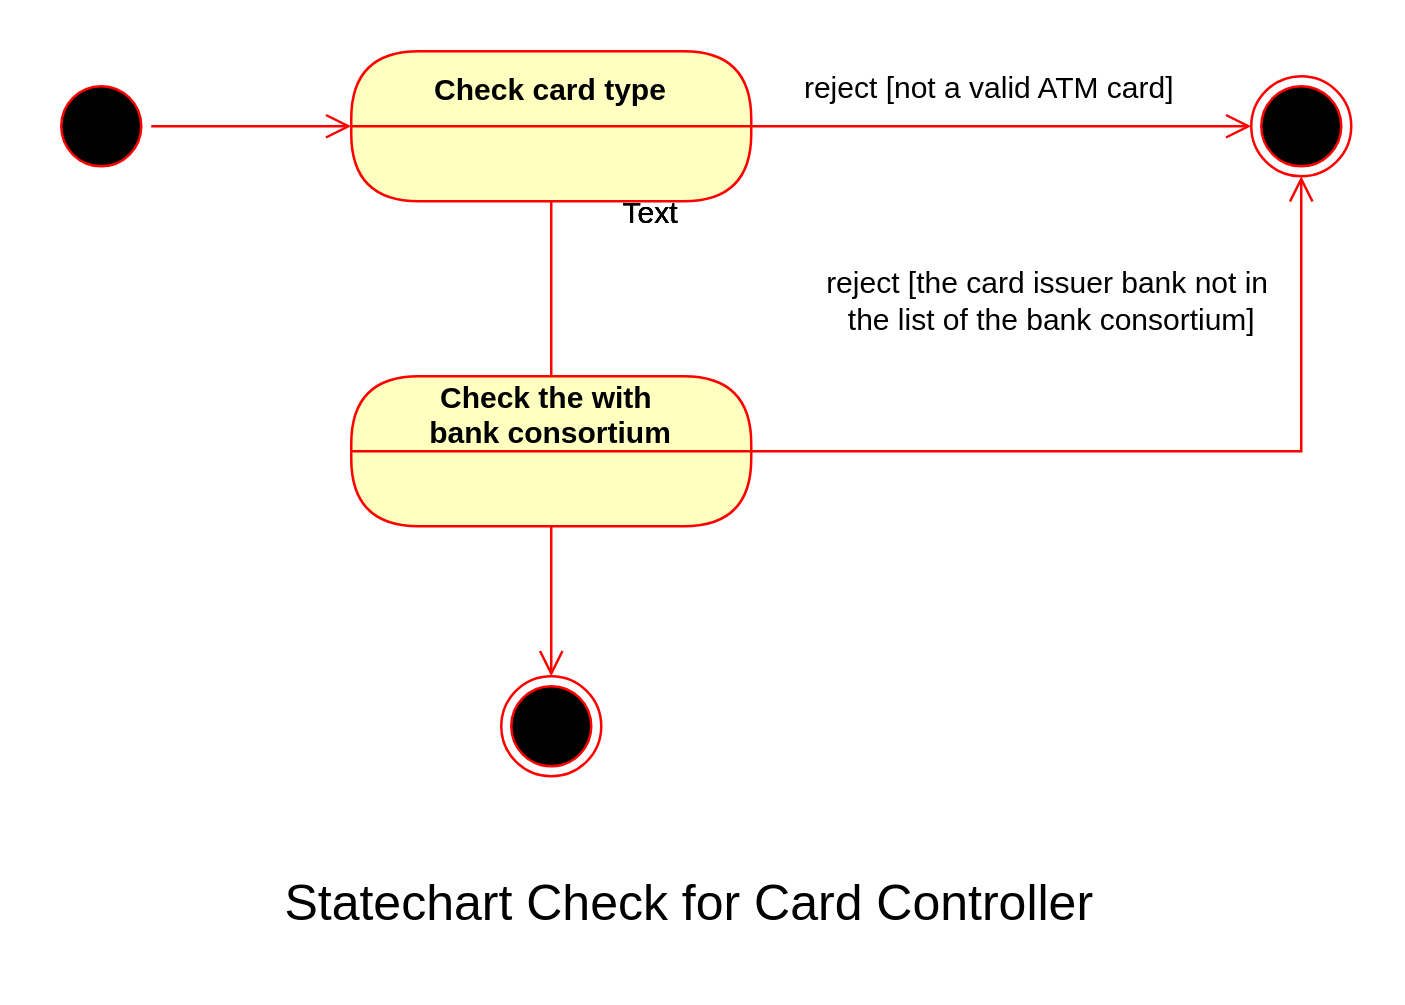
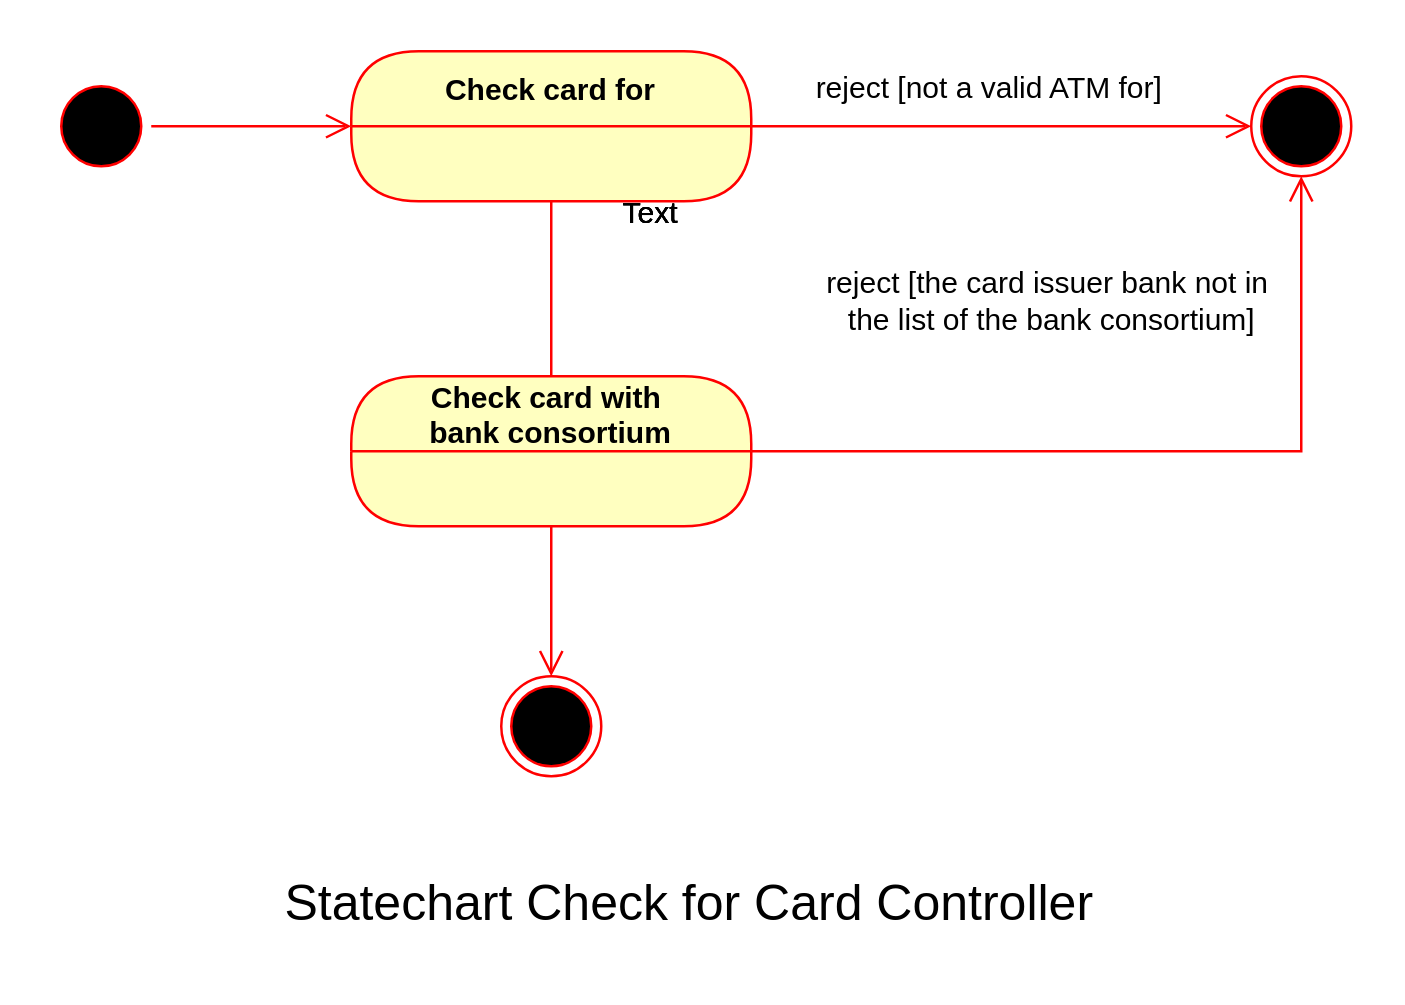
  <mxCell id="0" />
  <mxCell id="1" parent="0" />
- <mxCell id="2" value="Check card type" style="swimlane;fontStyle=1;align=center;verticalAlign=middle;childLayout=stackLayout;horizontal=1;startSize=30;horizontalStack=0;resizeParent=0;resizeLast=1;container=0;fontColor=#000000;collapsible=0;rounded=1;arcSize=30;strokeColor=#ff0000;fillColor=#ffffc0;swimlaneFillColor=#ffffc0;dropTarget=0;" vertex="1" parent="1"><mxGeometry x="140" y="20" width="160" height="60" as="geometry" /></mxCell>
+ <mxCell id="2" value="Check card for" style="swimlane;fontStyle=1;align=center;verticalAlign=middle;childLayout=stackLayout;horizontal=1;startSize=30;horizontalStack=0;resizeParent=0;resizeLast=1;container=0;fontColor=#000000;collapsible=0;rounded=1;arcSize=30;strokeColor=#ff0000;fillColor=#ffffc0;swimlaneFillColor=#ffffc0;dropTarget=0;" vertex="1" parent="1"><mxGeometry x="140" y="20" width="160" height="60" as="geometry" /></mxCell>
  <mxCell id="3" value="" style="edgeStyle=orthogonalEdgeStyle;html=1;verticalAlign=bottom;endArrow=open;endSize=8;strokeColor=#ff0000;rounded=0;exitX=1;exitY=0;exitDx=0;exitDy=0;entryX=0;entryY=0.5;entryDx=0;entryDy=0;" edge="1" parent="1" target="6"><mxGeometry relative="1" as="geometry"><mxPoint x="235" y="150" as="targetPoint" /><mxPoint x="300" y="50" as="sourcePoint" /><Array as="points"><mxPoint x="350" y="50" /><mxPoint x="350" y="50" /></Array></mxGeometry></mxCell>
  <mxCell id="4" value="" style="ellipse;html=1;shape=startState;fillColor=#000000;strokeColor=#ff0000;" vertex="1" parent="1"><mxGeometry x="20" y="30" width="40" height="40" as="geometry" /></mxCell>
  <mxCell id="5" value="" style="edgeStyle=orthogonalEdgeStyle;html=1;verticalAlign=bottom;endArrow=open;endSize=8;strokeColor=#ff0000;rounded=0;entryX=0;entryY=0;entryDx=0;entryDy=0;" edge="1" parent="1" source="4"><mxGeometry relative="1" as="geometry"><mxPoint x="140" y="50" as="targetPoint" /><Array as="points"><mxPoint x="140" y="50" /><mxPoint x="140" y="50" /></Array></mxGeometry></mxCell>
  <mxCell id="6" value="" style="ellipse;html=1;shape=endState;fillColor=#000000;strokeColor=#ff0000;" vertex="1" parent="1"><mxGeometry x="500" y="30" width="40" height="40" as="geometry" /></mxCell>
- <mxCell id="7" value="Check the with &#10;bank consortium" style="swimlane;fontStyle=1;align=center;verticalAlign=middle;childLayout=stackLayout;horizontal=1;startSize=30;horizontalStack=0;resizeParent=0;resizeLast=1;container=0;fontColor=#000000;collapsible=0;rounded=1;arcSize=30;strokeColor=#ff0000;fillColor=#ffffc0;swimlaneFillColor=#ffffc0;dropTarget=0;" vertex="1" parent="1"><mxGeometry x="140" y="150" width="160" height="60" as="geometry" /></mxCell>
+ <mxCell id="7" value="Check card with &#10;bank consortium" style="swimlane;fontStyle=1;align=center;verticalAlign=middle;childLayout=stackLayout;horizontal=1;startSize=30;horizontalStack=0;resizeParent=0;resizeLast=1;container=0;fontColor=#000000;collapsible=0;rounded=1;arcSize=30;strokeColor=#ff0000;fillColor=#ffffc0;swimlaneFillColor=#ffffc0;dropTarget=0;" vertex="1" parent="1"><mxGeometry x="140" y="150" width="160" height="60" as="geometry" /></mxCell>
  <mxCell id="8" value="" style="edgeStyle=orthogonalEdgeStyle;html=1;verticalAlign=bottom;endArrow=open;endSize=8;strokeColor=#ff0000;rounded=0;exitX=1;exitY=0.5;exitDx=0;exitDy=0;entryX=0.5;entryY=1;entryDx=0;entryDy=0;" edge="1" parent="1" source="7" target="6"><mxGeometry relative="1" as="geometry"><mxPoint x="560" y="50" as="targetPoint" /><mxPoint x="360" y="50" as="sourcePoint" /><Array as="points"><mxPoint x="520" y="180" /></Array></mxGeometry></mxCell>
  <mxCell id="9" value="" style="ellipse;html=1;shape=endState;fillColor=#000000;strokeColor=#ff0000;" vertex="1" parent="1"><mxGeometry x="200" y="270" width="40" height="40" as="geometry" /></mxCell>
  <mxCell id="10" value="" style="edgeStyle=orthogonalEdgeStyle;html=1;verticalAlign=bottom;endArrow=open;endSize=8;strokeColor=#ff0000;rounded=0;exitX=0.5;exitY=1;exitDx=0;exitDy=0;entryX=0.5;entryY=0;entryDx=0;entryDy=0;" edge="1" parent="1" source="7" target="9"><mxGeometry relative="1" as="geometry"><mxPoint x="420" y="250" as="targetPoint" /><mxPoint x="350" y="290" as="sourcePoint" /><Array as="points"><mxPoint x="220" y="240" /><mxPoint x="220" y="240" /></Array></mxGeometry></mxCell>
  <mxCell id="11" value="" style="edgeStyle=orthogonalEdgeStyle;html=1;verticalAlign=bottom;endArrow=none;endSize=8;strokeColor=#ff0000;rounded=0;entryX=0.5;entryY=0;entryDx=0;entryDy=0;exitX=0.5;exitY=1;exitDx=0;exitDy=0;" edge="1" parent="1" source="2" target="7"><mxGeometry relative="1" as="geometry"><mxPoint x="190" y="50" as="targetPoint" /><mxPoint x="110" y="50" as="sourcePoint" /><Array as="points" /></mxGeometry></mxCell>
- <mxCell id="12" value="reject [not a valid ATM card]" style="text;html=1;align=center;verticalAlign=middle;resizable=0;points=[];autosize=1;strokeColor=none;fillColor=none;" vertex="1" parent="1"><mxGeometry x="310" y="20" width="170" height="30" as="geometry" /></mxCell>
+ <mxCell id="12" value="reject [not a valid ATM for]" style="text;html=1;align=center;verticalAlign=middle;resizable=0;points=[];autosize=1;strokeColor=none;fillColor=none;" vertex="1" parent="1"><mxGeometry x="310" y="20" width="170" height="30" as="geometry" /></mxCell>
  <mxCell id="13" value="&lt;span style=&quot;color: rgb(0, 0, 0); background-color: rgb(255, 255, 255);&quot;&gt;reject [the card issuer bank not in&amp;nbsp;&lt;/span&gt;&lt;div&gt;&lt;span style=&quot;color: light-dark(rgb(0, 0, 0), rgb(237, 237, 237)); background-color: rgb(255, 255, 255);&quot;&gt;the list of the bank consortium]&lt;/span&gt;&lt;/div&gt;" style="text;html=1;align=center;verticalAlign=middle;resizable=0;points=[];autosize=1;strokeColor=none;fillColor=none;" vertex="1" parent="1"><mxGeometry x="320" y="100" width="200" height="40" as="geometry" /></mxCell>
  <mxCell id="14" value="Text" style="text;html=1;align=center;verticalAlign=middle;whiteSpace=wrap;rounded=0;" vertex="1" parent="1"><mxGeometry x="230" y="70" width="60" height="30" as="geometry" /></mxCell>
  <mxCell id="15" value="Text" style="text;html=1;align=center;verticalAlign=middle;whiteSpace=wrap;rounded=0;" vertex="1" parent="1"><mxGeometry x="230" y="70" width="60" height="30" as="geometry" /></mxCell>
  <mxCell id="16" value="Text" style="text;html=1;align=center;verticalAlign=middle;whiteSpace=wrap;rounded=0;" vertex="1" parent="1"><mxGeometry x="230" y="70" width="60" height="30" as="geometry" /></mxCell>
  <mxCell id="17" value="Text" style="text;html=1;align=center;verticalAlign=middle;whiteSpace=wrap;rounded=0;" vertex="1" parent="1"><mxGeometry x="230" y="70" width="60" height="30" as="geometry" /></mxCell>
  <mxCell id="18" value="&lt;font style=&quot;font-size: 20px;&quot;&gt;Statechart Check for Card Controller&lt;/font&gt;" style="text;html=1;align=center;verticalAlign=middle;resizable=0;points=[];autosize=1;strokeColor=none;fillColor=none;" vertex="1" parent="1"><mxGeometry x="90" y="340" width="370" height="40" as="geometry" /></mxCell>
